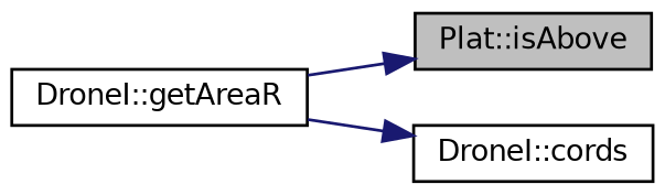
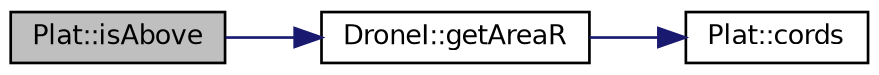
  digraph {
    rankdir=LR
    node [color=black fillcolor=white fontname=Helvetica fontsize=10 shape=record style=filled]
    edge [color=midnightblue fontname=Helvetica fontsize=10 labelfontname=Helvetica labelfontsize=10 style=solid]
    n1 [fillcolor=grey75 fontcolor=black height=0.2 label="Plat::isAbove" width=0.4]
    n2 [height=0.2 label="DroneI::getAreaR" width=0.4]
-   n3 [height=0.2 label="DroneI::cords" width=0.4]
-   n2 -> n1
+   n3 [height=0.2 label="Plat::cords" width=0.4]
+   n1 -> n2
    n2 -> n3
  }
